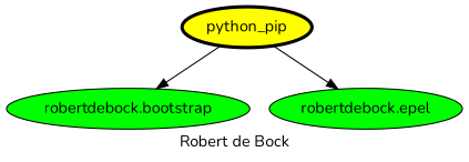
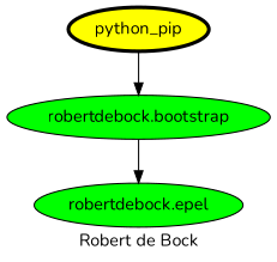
  digraph {
    fontname=Nunito
    label="Robert de Bock"
    node [fillcolor=green fontname=Nunito style=filled]
    edge [fontname=Nunito]
    python_pip [fillcolor=yellow penwidth=3]
    "robertdebock.bootstrap"
    "robertdebock.epel"
    python_pip -> "robertdebock.bootstrap"
-   python_pip -> "robertdebock.epel"
+   "robertdebock.bootstrap" -> "robertdebock.epel"
  }
